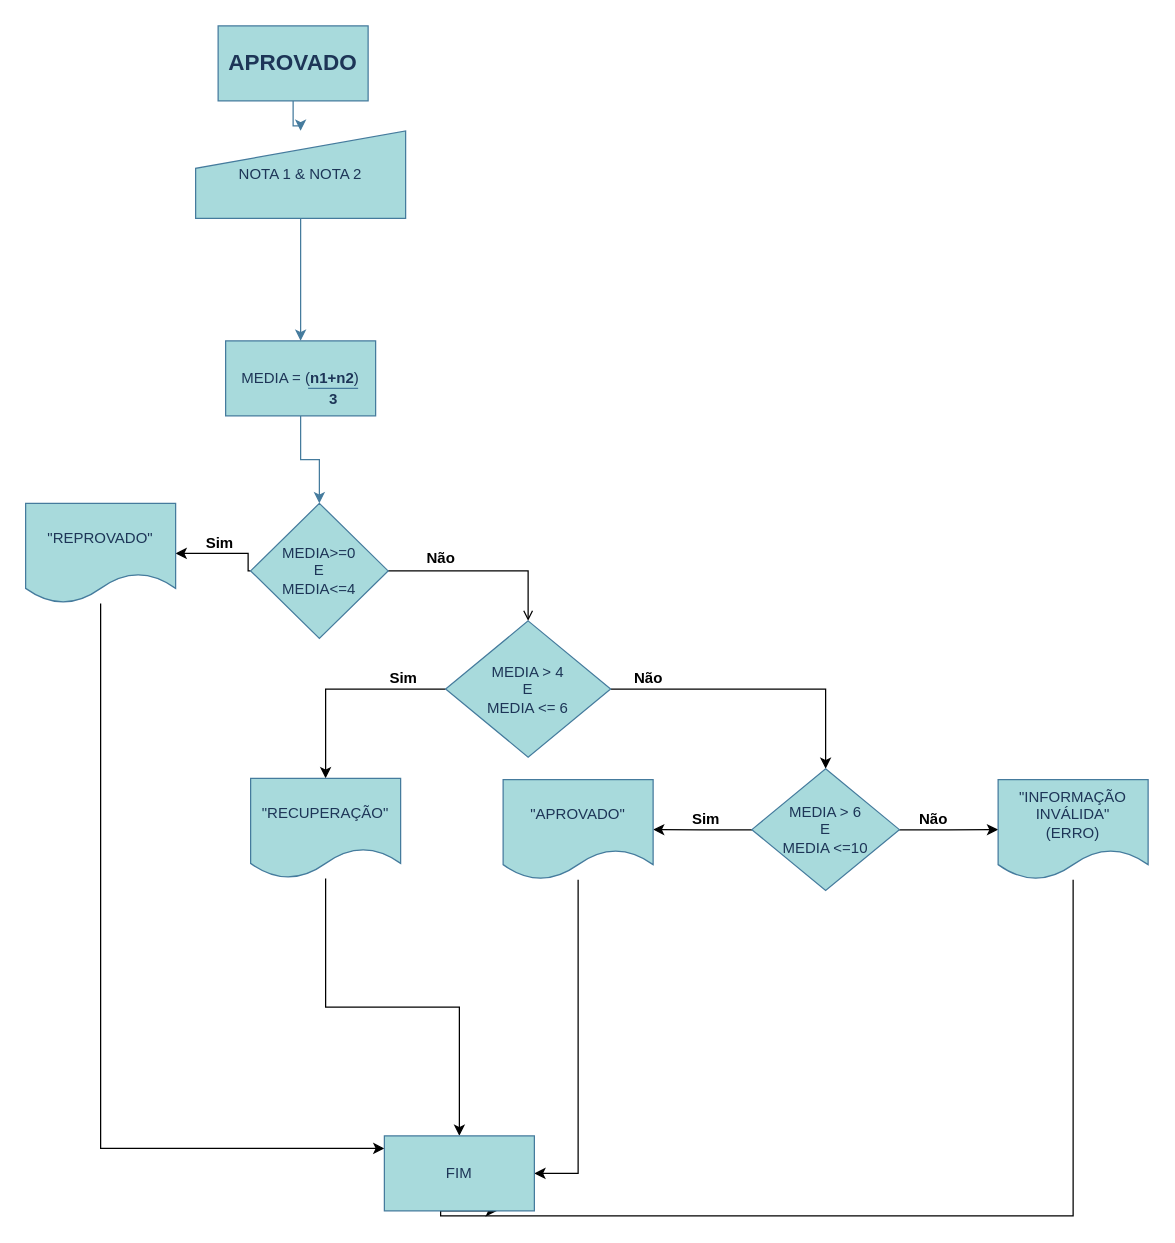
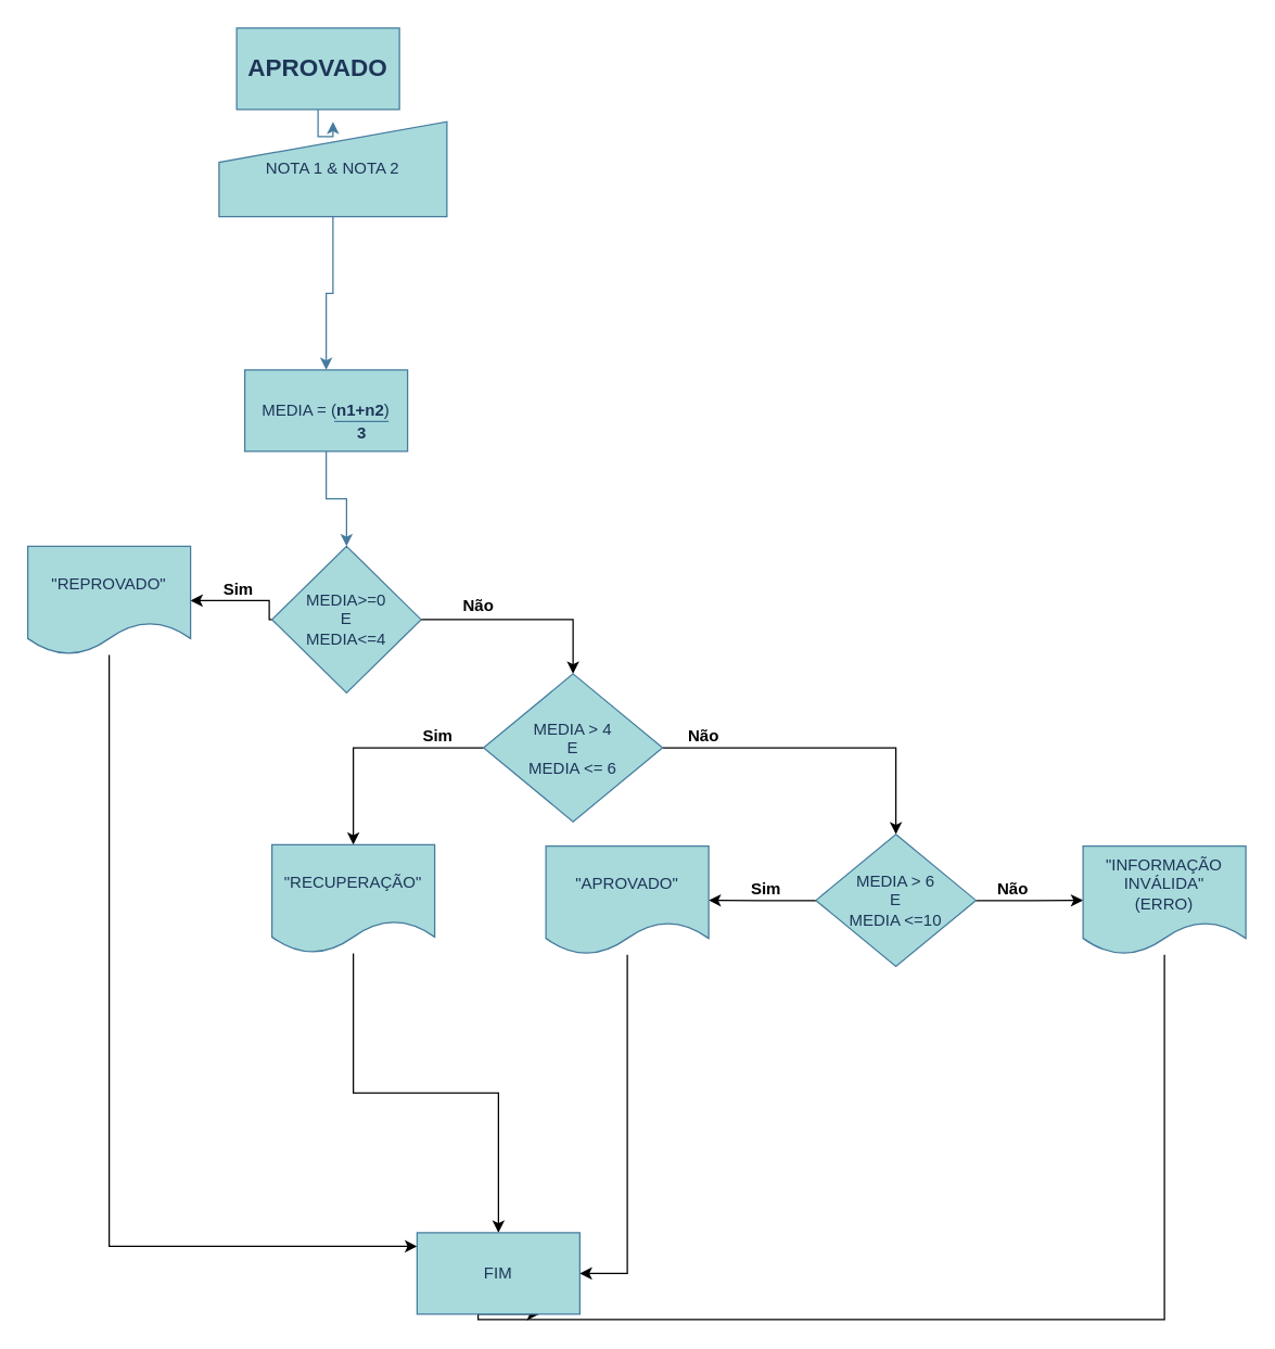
  <mxCell id="0" />
  <mxCell id="1" parent="0" />
  <mxCell id="2" value="" style="edgeStyle=orthogonalEdgeStyle;rounded=0;orthogonalLoop=1;jettySize=auto;html=1;labelBackgroundColor=none;strokeColor=#457B9D;fontColor=default;" edge="1" parent="1" source="3" target="5"><mxGeometry relative="1" as="geometry" /></mxCell>
  <mxCell id="3" value="&lt;font style=&quot;font-size: 18px;&quot;&gt;&lt;b&gt;APROVADO&lt;/b&gt;&lt;/font&gt;" style="rounded=0;whiteSpace=wrap;html=1;labelBackgroundColor=none;fillColor=#A8DADC;strokeColor=#457B9D;fontColor=#1D3557;" vertex="1" parent="1"><mxGeometry x="174" y="20" width="120" height="60" as="geometry" /></mxCell>
  <mxCell id="4" value="" style="edgeStyle=orthogonalEdgeStyle;rounded=0;orthogonalLoop=1;jettySize=auto;html=1;entryX=0.5;entryY=0;entryDx=0;entryDy=0;labelBackgroundColor=none;strokeColor=#457B9D;fontColor=default;" edge="1" parent="1" source="5" target="7"><mxGeometry relative="1" as="geometry"><mxPoint x="240" y="259" as="targetPoint" /></mxGeometry></mxCell>
- <mxCell id="5" value="NOTA 1 &amp;amp; NOTA 2" style="shape=manualInput;whiteSpace=wrap;html=1;rounded=0;labelBackgroundColor=none;fillColor=#A8DADC;strokeColor=#457B9D;fontColor=#1D3557;" vertex="1" parent="1"><mxGeometry x="156" y="104" width="168" height="70" as="geometry" /></mxCell>
+ <mxCell id="5" value="NOTA 1 &amp;amp; NOTA 2" style="shape=manualInput;whiteSpace=wrap;html=1;rounded=0;labelBackgroundColor=none;fillColor=#A8DADC;strokeColor=#457B9D;fontColor=#1D3557;" vertex="1" parent="1"><mxGeometry x="161" y="89" width="168" height="70" as="geometry" /></mxCell>
  <mxCell id="6" value="" style="edgeStyle=orthogonalEdgeStyle;rounded=0;orthogonalLoop=1;jettySize=auto;html=1;strokeColor=#457B9D;fontColor=#1D3557;fillColor=#A8DADC;" edge="1" parent="1" source="7" target="12"><mxGeometry relative="1" as="geometry" /></mxCell>
  <mxCell id="7" value="MEDIA = (&lt;b&gt;n1+n2&lt;/b&gt;)" style="rounded=0;whiteSpace=wrap;html=1;labelBackgroundColor=none;fillColor=#A8DADC;strokeColor=#457B9D;fontColor=#1D3557;" vertex="1" parent="1"><mxGeometry x="180" y="272" width="120" height="60" as="geometry" /></mxCell>
  <mxCell id="8" value="" style="line;strokeWidth=1;fillColor=none;align=left;verticalAlign=middle;spacingTop=-1;spacingLeft=3;spacingRight=3;rotatable=0;labelPosition=right;points=[];portConstraint=eastwest;strokeColor=#457B9D;rounded=0;labelBackgroundColor=none;fontColor=#1D3557;" vertex="1" parent="1"><mxGeometry x="246" y="306" width="40" height="8" as="geometry" /></mxCell>
  <mxCell id="9" value="3" style="text;align=center;fontStyle=1;verticalAlign=middle;spacingLeft=3;spacingRight=3;strokeColor=none;rotatable=0;points=[[0,0.5],[1,0.5]];portConstraint=eastwest;html=1;rounded=0;labelBackgroundColor=none;fontColor=#1D3557;" vertex="1" parent="1"><mxGeometry x="226" y="306" width="80" height="26" as="geometry" /></mxCell>
  <mxCell id="10" value="" style="edgeStyle=orthogonalEdgeStyle;rounded=0;orthogonalLoop=1;jettySize=auto;html=1;" edge="1" parent="1" source="12" target="14"><mxGeometry relative="1" as="geometry"><Array as="points"><mxPoint x="198" y="456" /><mxPoint x="198" y="442" /></Array></mxGeometry></mxCell>
- <mxCell id="11" value="" style="edgeStyle=orthogonalEdgeStyle;rounded=0;orthogonalLoop=1;jettySize=auto;html=1;endArrow=open;" edge="1" parent="1" source="12" target="18"><mxGeometry relative="1" as="geometry"><Array as="points"><mxPoint x="422" y="456" /></Array></mxGeometry></mxCell>
+ <mxCell id="11" value="" style="edgeStyle=orthogonalEdgeStyle;rounded=0;orthogonalLoop=1;jettySize=auto;html=1;" edge="1" parent="1" source="12" target="18"><mxGeometry relative="1" as="geometry"><Array as="points"><mxPoint x="422" y="456" /></Array></mxGeometry></mxCell>
  <mxCell id="12" value="MEDIA&amp;gt;=0&lt;br&gt;E&lt;br&gt;MEDIA&amp;lt;=4" style="rhombus;whiteSpace=wrap;html=1;fillColor=#A8DADC;strokeColor=#457B9D;fontColor=#1D3557;rounded=0;labelBackgroundColor=none;" vertex="1" parent="1"><mxGeometry x="200" y="402" width="110" height="108" as="geometry" /></mxCell>
  <mxCell id="13" value="" style="edgeStyle=orthogonalEdgeStyle;rounded=0;orthogonalLoop=1;jettySize=auto;html=1;" edge="1" parent="1" source="14" target="33"><mxGeometry relative="1" as="geometry"><Array as="points"><mxPoint x="80" y="918" /></Array></mxGeometry></mxCell>
  <mxCell id="14" value="&quot;REPROVADO&quot;" style="shape=document;whiteSpace=wrap;html=1;boundedLbl=1;fillColor=#A8DADC;strokeColor=#457B9D;fontColor=#1D3557;rounded=0;labelBackgroundColor=none;" vertex="1" parent="1"><mxGeometry x="20" y="402" width="120" height="80" as="geometry" /></mxCell>
  <mxCell id="15" value="Sim" style="text;align=center;fontStyle=1;verticalAlign=middle;spacingLeft=3;spacingRight=3;strokeColor=none;rotatable=0;points=[[0,0.5],[1,0.5]];portConstraint=eastwest;html=1;" vertex="1" parent="1"><mxGeometry x="135" y="421" width="80" height="26" as="geometry" /></mxCell>
  <mxCell id="16" value="" style="edgeStyle=orthogonalEdgeStyle;rounded=0;orthogonalLoop=1;jettySize=auto;html=1;" edge="1" parent="1" source="18" target="21"><mxGeometry relative="1" as="geometry" /></mxCell>
  <mxCell id="17" value="" style="edgeStyle=orthogonalEdgeStyle;rounded=0;orthogonalLoop=1;jettySize=auto;html=1;" edge="1" parent="1" source="18" target="25"><mxGeometry relative="1" as="geometry"><Array as="points"><mxPoint x="660" y="551" /></Array></mxGeometry></mxCell>
  <mxCell id="18" value="MEDIA &amp;gt; 4&lt;div&gt;E&lt;br&gt;MEDIA &amp;lt;= 6&lt;/div&gt;" style="rhombus;whiteSpace=wrap;html=1;fillColor=#A8DADC;strokeColor=#457B9D;fontColor=#1D3557;rounded=0;labelBackgroundColor=none;" vertex="1" parent="1"><mxGeometry x="356" y="496" width="132" height="109" as="geometry" /></mxCell>
  <mxCell id="19" value="Não" style="text;align=center;fontStyle=1;verticalAlign=middle;spacingLeft=3;spacingRight=3;strokeColor=none;rotatable=0;points=[[0,0.5],[1,0.5]];portConstraint=eastwest;html=1;" vertex="1" parent="1"><mxGeometry x="312" y="433" width="80" height="26" as="geometry" /></mxCell>
  <mxCell id="20" style="edgeStyle=orthogonalEdgeStyle;rounded=0;orthogonalLoop=1;jettySize=auto;html=1;" edge="1" parent="1" source="21" target="33"><mxGeometry relative="1" as="geometry" /></mxCell>
  <mxCell id="21" value="&quot;RECUPERAÇÃO&quot;" style="shape=document;whiteSpace=wrap;html=1;boundedLbl=1;fillColor=#A8DADC;strokeColor=#457B9D;fontColor=#1D3557;rounded=0;labelBackgroundColor=none;" vertex="1" parent="1"><mxGeometry x="200" y="622" width="120" height="80" as="geometry" /></mxCell>
  <mxCell id="22" value="Sim" style="text;align=center;fontStyle=1;verticalAlign=middle;spacingLeft=3;spacingRight=3;strokeColor=none;rotatable=0;points=[[0,0.5],[1,0.5]];portConstraint=eastwest;html=1;" vertex="1" parent="1"><mxGeometry x="282" y="529" width="80" height="26" as="geometry" /></mxCell>
  <mxCell id="23" value="" style="edgeStyle=orthogonalEdgeStyle;rounded=0;orthogonalLoop=1;jettySize=auto;html=1;" edge="1" parent="1" source="25" target="28"><mxGeometry relative="1" as="geometry" /></mxCell>
  <mxCell id="24" value="" style="edgeStyle=orthogonalEdgeStyle;rounded=0;orthogonalLoop=1;jettySize=auto;html=1;" edge="1" parent="1" source="25" target="31"><mxGeometry relative="1" as="geometry" /></mxCell>
  <mxCell id="25" value="MEDIA &amp;gt; 6&lt;div&gt;E&lt;br&gt;MEDIA &amp;lt;=10&lt;/div&gt;" style="rhombus;whiteSpace=wrap;html=1;fillColor=#A8DADC;strokeColor=#457B9D;fontColor=#1D3557;rounded=0;labelBackgroundColor=none;" vertex="1" parent="1"><mxGeometry x="601" y="614.25" width="118" height="97.5" as="geometry" /></mxCell>
  <mxCell id="26" value="Não" style="text;align=center;fontStyle=1;verticalAlign=middle;spacingLeft=3;spacingRight=3;strokeColor=none;rotatable=0;points=[[0,0.5],[1,0.5]];portConstraint=eastwest;html=1;" vertex="1" parent="1"><mxGeometry x="478" y="529" width="80" height="26" as="geometry" /></mxCell>
  <mxCell id="27" style="edgeStyle=orthogonalEdgeStyle;rounded=0;orthogonalLoop=1;jettySize=auto;html=1;entryX=1;entryY=0.5;entryDx=0;entryDy=0;" edge="1" parent="1" source="28" target="33"><mxGeometry relative="1" as="geometry" /></mxCell>
  <mxCell id="28" value="&quot;APROVADO&quot;" style="shape=document;whiteSpace=wrap;html=1;boundedLbl=1;fillColor=#A8DADC;strokeColor=#457B9D;fontColor=#1D3557;rounded=0;labelBackgroundColor=none;" vertex="1" parent="1"><mxGeometry x="402" y="623" width="120" height="80" as="geometry" /></mxCell>
  <mxCell id="29" value="Sim" style="text;align=center;fontStyle=1;verticalAlign=middle;spacingLeft=3;spacingRight=3;strokeColor=none;rotatable=0;points=[[0,0.5],[1,0.5]];portConstraint=eastwest;html=1;" vertex="1" parent="1"><mxGeometry x="524" y="642" width="80" height="26" as="geometry" /></mxCell>
  <mxCell id="30" style="edgeStyle=orthogonalEdgeStyle;rounded=0;orthogonalLoop=1;jettySize=auto;html=1;entryX=0.75;entryY=1;entryDx=0;entryDy=0;" edge="1" parent="1" source="31" target="33"><mxGeometry relative="1" as="geometry"><Array as="points"><mxPoint x="858" y="972" /><mxPoint x="352" y="972" /></Array></mxGeometry></mxCell>
  <mxCell id="31" value="&quot;INFORMAÇÃO INVÁLIDA&quot;&lt;div&gt;(ERRO)&lt;/div&gt;" style="shape=document;whiteSpace=wrap;html=1;boundedLbl=1;fillColor=#A8DADC;strokeColor=#457B9D;fontColor=#1D3557;rounded=0;labelBackgroundColor=none;" vertex="1" parent="1"><mxGeometry x="798" y="623" width="120" height="80" as="geometry" /></mxCell>
  <mxCell id="32" value="Não" style="text;align=center;fontStyle=1;verticalAlign=middle;spacingLeft=3;spacingRight=3;strokeColor=none;rotatable=0;points=[[0,0.5],[1,0.5]];portConstraint=eastwest;html=1;" vertex="1" parent="1"><mxGeometry x="706" y="642" width="80" height="26" as="geometry" /></mxCell>
  <mxCell id="33" value="FIM" style="whiteSpace=wrap;html=1;fillColor=#A8DADC;strokeColor=#457B9D;fontColor=#1D3557;rounded=0;labelBackgroundColor=none;" vertex="1" parent="1"><mxGeometry x="307" y="908" width="120" height="60" as="geometry" /></mxCell>
